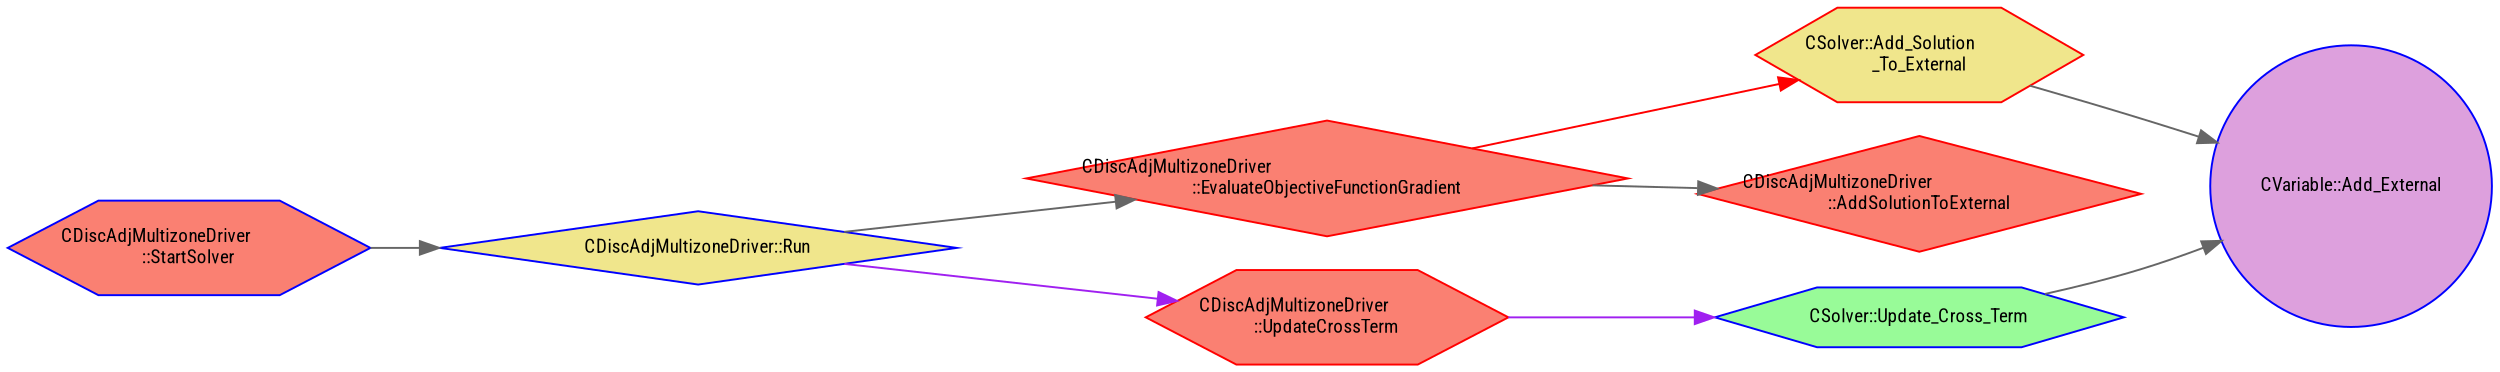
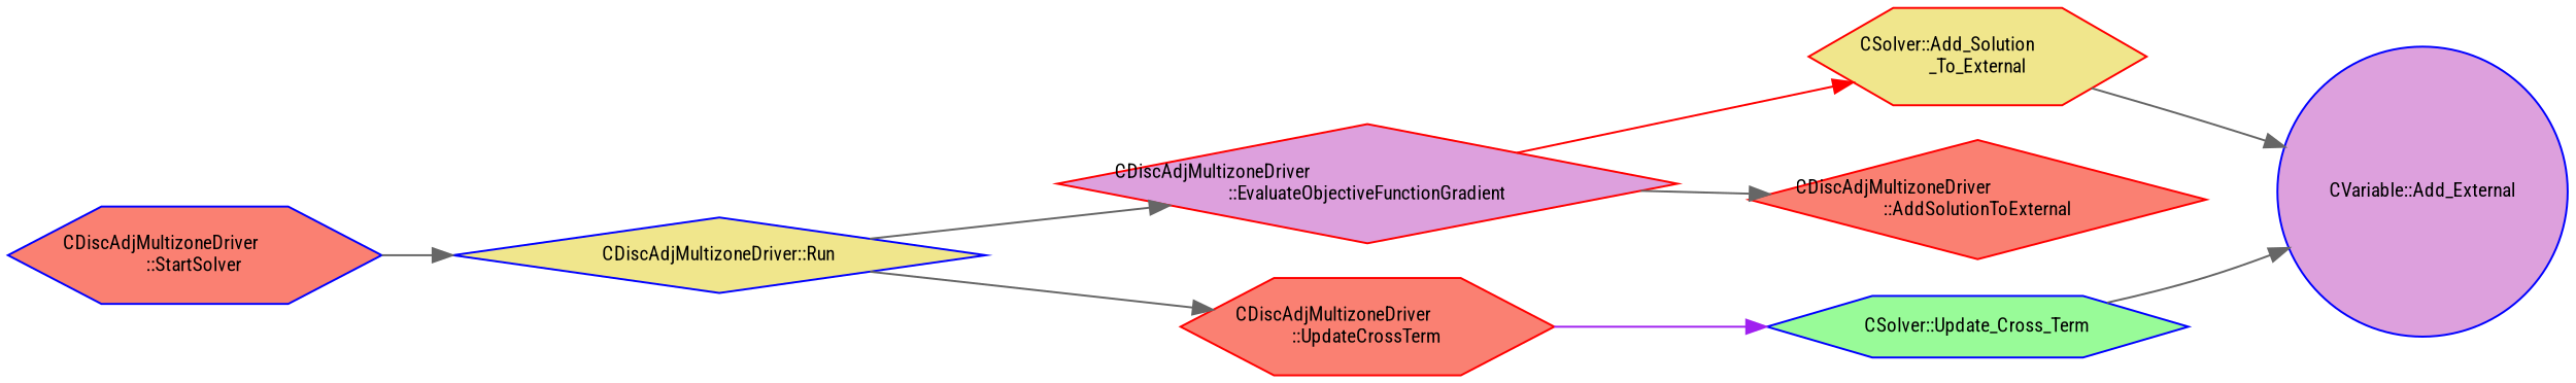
  digraph {
    fontname="Roboto Condensed"
    rankdir=RL
    node [color=blue fillcolor=salmon fontname="Roboto Condensed" fontsize=10 shape=hexagon style=filled]
    edge [color=gray40 dir=back fontname="Roboto Condensed" fontsize=10 labelfontname=Helvetica labelfontsize=10 style=solid]
    n1 [fillcolor=plum fontcolor=black height=0.2 label="CVariable::Add_External" shape=circle width=0.4]
    n2 [color=red fillcolor=khaki height=0.2 label="CSolver::Add_Solution\l_To_External" width=0.4]
    n3 [fillcolor=palegreen height=0.2 label="CSolver::Update_Cross_Term" width=0.4]
-   n4 [color=red height=0.2 label="CDiscAdjMultizoneDriver\l::EvaluateObjectiveFunctionGradient" shape=diamond width=0.4]
+   n4 [color=red fillcolor=plum height=0.2 label="CDiscAdjMultizoneDriver\l::EvaluateObjectiveFunctionGradient" shape=diamond width=0.4]
    n5 [color=red height=0.2 label="CDiscAdjMultizoneDriver\l::UpdateCrossTerm" width=0.4]
    n6 [color=red height=0.2 label="CDiscAdjMultizoneDriver\l::AddSolutionToExternal" shape=diamond width=0.4]
    n7 [fillcolor=khaki height=0.2 label="CDiscAdjMultizoneDriver::Run" shape=diamond width=0.4]
    n8 [height=0.2 label="CDiscAdjMultizoneDriver\l::StartSolver" width=0.4]
    n1 -> n2
    n1 -> n3
    n2 -> n4 [color=red]
    n3 -> n5 [color=purple]
    n4 -> n7
-   n5 -> n7 [color=purple]
+   n5 -> n7
    n6 -> n4
    n7 -> n8
  }
